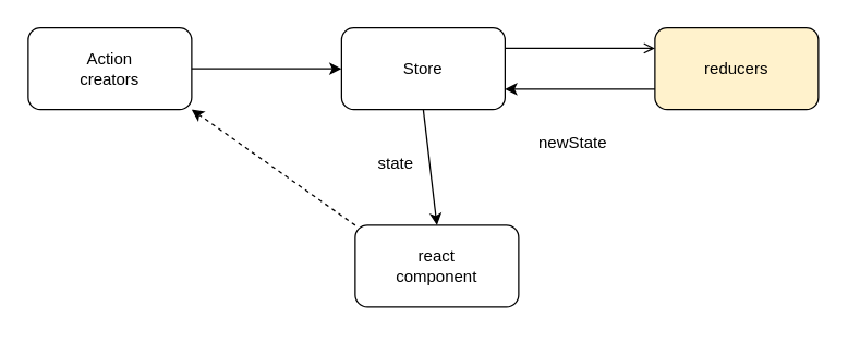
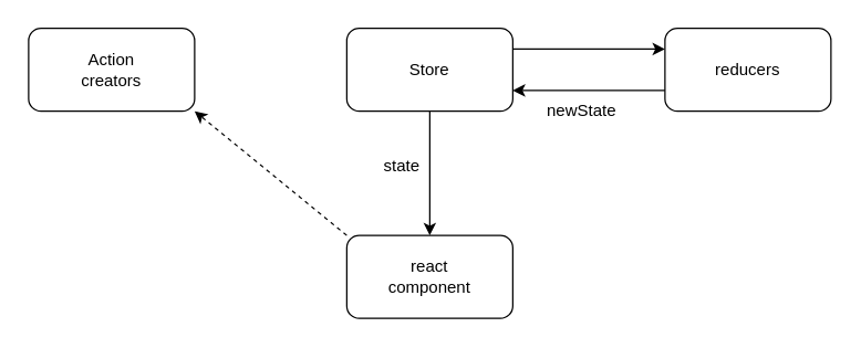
  <mxCell id="0" />
  <mxCell id="1" parent="0" />
- <mxCell id="2" value="react&lt;br&gt;component" style="rounded=1;whiteSpace=wrap;html=1;" vertex="1" parent="1"><mxGeometry x="260" y="165" width="120" height="60" as="geometry" /></mxCell>
+ <mxCell id="2" value="react&lt;br&gt;component" style="rounded=1;whiteSpace=wrap;html=1;" vertex="1" parent="1"><mxGeometry x="250" y="170" width="120" height="60" as="geometry" /></mxCell>
  <mxCell id="3" value="Action&lt;br&gt;creators" style="rounded=1;whiteSpace=wrap;html=1;" vertex="1" parent="1"><mxGeometry x="20" y="20" width="120" height="60" as="geometry" /></mxCell>
  <mxCell id="4" value="Store" style="rounded=1;whiteSpace=wrap;html=1;" vertex="1" parent="1"><mxGeometry x="250" y="20" width="120" height="60" as="geometry" /></mxCell>
- <mxCell id="5" value="reducers" style="rounded=1;whiteSpace=wrap;html=1;fillColor=#fff2cc;" vertex="1" parent="1"><mxGeometry x="480" y="20" width="120" height="60" as="geometry" /></mxCell>
+ <mxCell id="5" value="reducers" style="rounded=1;whiteSpace=wrap;html=1;" vertex="1" parent="1"><mxGeometry x="480" y="20" width="120" height="60" as="geometry" /></mxCell>
  <mxCell id="6" value="" style="endArrow=classic;html=1;exitX=0;exitY=0;exitDx=0;exitDy=0;entryX=1;entryY=1;entryDx=0;entryDy=0;dashed=1;" edge="1" parent="1" source="2" target="3"><mxGeometry width="50" height="50" relative="1" as="geometry"><mxPoint x="270" y="110" as="sourcePoint" /><mxPoint x="320" y="60" as="targetPoint" /></mxGeometry></mxCell>
- <mxCell id="7" value="" style="endArrow=classic;html=1;exitX=1;exitY=0.5;exitDx=0;exitDy=0;entryX=0;entryY=0.5;entryDx=0;entryDy=0;" edge="1" parent="1" source="3" target="4"><mxGeometry width="50" height="50" relative="1" as="geometry"><mxPoint x="270" y="110" as="sourcePoint" /><mxPoint x="320" y="60" as="targetPoint" /></mxGeometry></mxCell>
- <mxCell id="8" value="" style="endArrow=open;html=1;exitX=1;exitY=0.25;exitDx=0;exitDy=0;entryX=0;entryY=0.25;entryDx=0;entryDy=0;" edge="1" parent="1" source="4" target="5"><mxGeometry width="50" height="50" relative="1" as="geometry"><mxPoint x="270" y="110" as="sourcePoint" /><mxPoint x="320" y="60" as="targetPoint" /></mxGeometry></mxCell>
+ <mxCell id="8" value="" style="endArrow=classic;html=1;exitX=1;exitY=0.25;exitDx=0;exitDy=0;entryX=0;entryY=0.25;entryDx=0;entryDy=0;" edge="1" parent="1" source="4" target="5"><mxGeometry width="50" height="50" relative="1" as="geometry"><mxPoint x="270" y="110" as="sourcePoint" /><mxPoint x="320" y="60" as="targetPoint" /></mxGeometry></mxCell>
  <mxCell id="9" value="" style="endArrow=classic;html=1;exitX=0;exitY=0.75;exitDx=0;exitDy=0;" edge="1" parent="1" source="5"><mxGeometry width="50" height="50" relative="1" as="geometry"><mxPoint x="270" y="110" as="sourcePoint" /><mxPoint x="370" y="65" as="targetPoint" /></mxGeometry></mxCell>
- <mxCell id="10" value="newState" style="text;html=1;strokeColor=none;fillColor=none;align=center;verticalAlign=middle;whiteSpace=wrap;rounded=0;" vertex="1" parent="1"><mxGeometry x="400" y="95" width="40" height="20" as="geometry" /></mxCell>
+ <mxCell id="10" value="newState" style="text;html=1;strokeColor=none;fillColor=none;align=center;verticalAlign=middle;whiteSpace=wrap;rounded=0;" vertex="1" parent="1"><mxGeometry x="400" y="70" width="40" height="20" as="geometry" /></mxCell>
  <mxCell id="11" value="" style="endArrow=classic;html=1;entryX=0.5;entryY=0;entryDx=0;entryDy=0;exitX=0.5;exitY=1;exitDx=0;exitDy=0;" edge="1" parent="1" source="4" target="2"><mxGeometry width="50" height="50" relative="1" as="geometry"><mxPoint x="270" y="110" as="sourcePoint" /><mxPoint x="320" y="60" as="targetPoint" /></mxGeometry></mxCell>
  <mxCell id="12" value="state" style="text;html=1;strokeColor=none;fillColor=none;align=center;verticalAlign=middle;whiteSpace=wrap;rounded=0;" vertex="1" parent="1"><mxGeometry x="270" y="110" width="40" height="20" as="geometry" /></mxCell>
